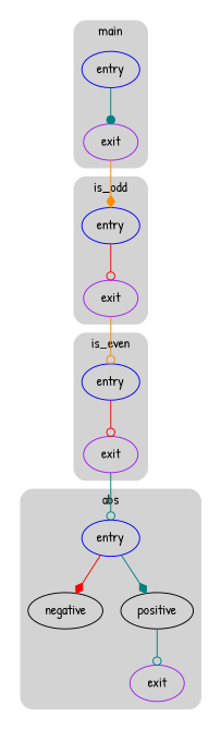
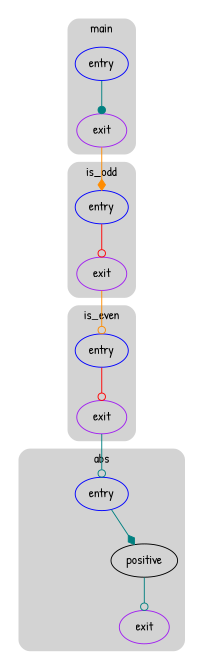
  strict digraph {
    compound=true
    fontname="Patrick Hand"
    node [color=blue rank=source shape=oval fontname="Patrick Hand"]
    edge [color=teal arrowhead=odot fontname="Patrick Hand"]
    n1 [label=entry]
    n2 [color=purple label=exit rank=sink shape=""]
    n3 [label=entry]
-   n4 [label=negative color="" rank=""]
    n5 [label=positive color="" rank=""]
    n6 [color=purple label=exit rank=sink shape=""]
    n7 [label=entry]
    n8 [color=purple label=exit rank=sink shape=""]
    n9 [label=entry]
    n10 [color=purple label=exit rank=sink shape=""]
    subgraph cluster_1 {
      peripheries=0
      subgraph cluster_2 {
        bgcolor=lightgray
        color=darkgray
        label=main
        peripheries=0
        style=rounded
        n1
        n2
      }
      subgraph cluster_3 {
        bgcolor=lightgray
        color=darkgray
        label=abs
        peripheries=0
        style=rounded
        n3
-       n4
        n5
        n6
      }
      subgraph cluster_4 {
        bgcolor=lightgray
        color=darkgray
        label=is_even
        peripheries=0
        style=rounded
        n7
        n8
      }
      subgraph cluster_5 {
        bgcolor=lightgray
        color=darkgray
        label=is_odd
        peripheries=0
        style=rounded
        n9
        n10
      }
    }
    n1 -> n2 [arrowhead=dot]
    n2 -> n9 [color=darkorange arrowhead=diamond]
-   n3 -> n4 [color=red arrowhead=diamond]
    n3 -> n5 [arrowhead=diamond]
    n5 -> n6
    n7 -> n8 [color=red]
    n8 -> n3
    n9 -> n10 [color=red]
    n10 -> n7 [color=darkorange]
  }
